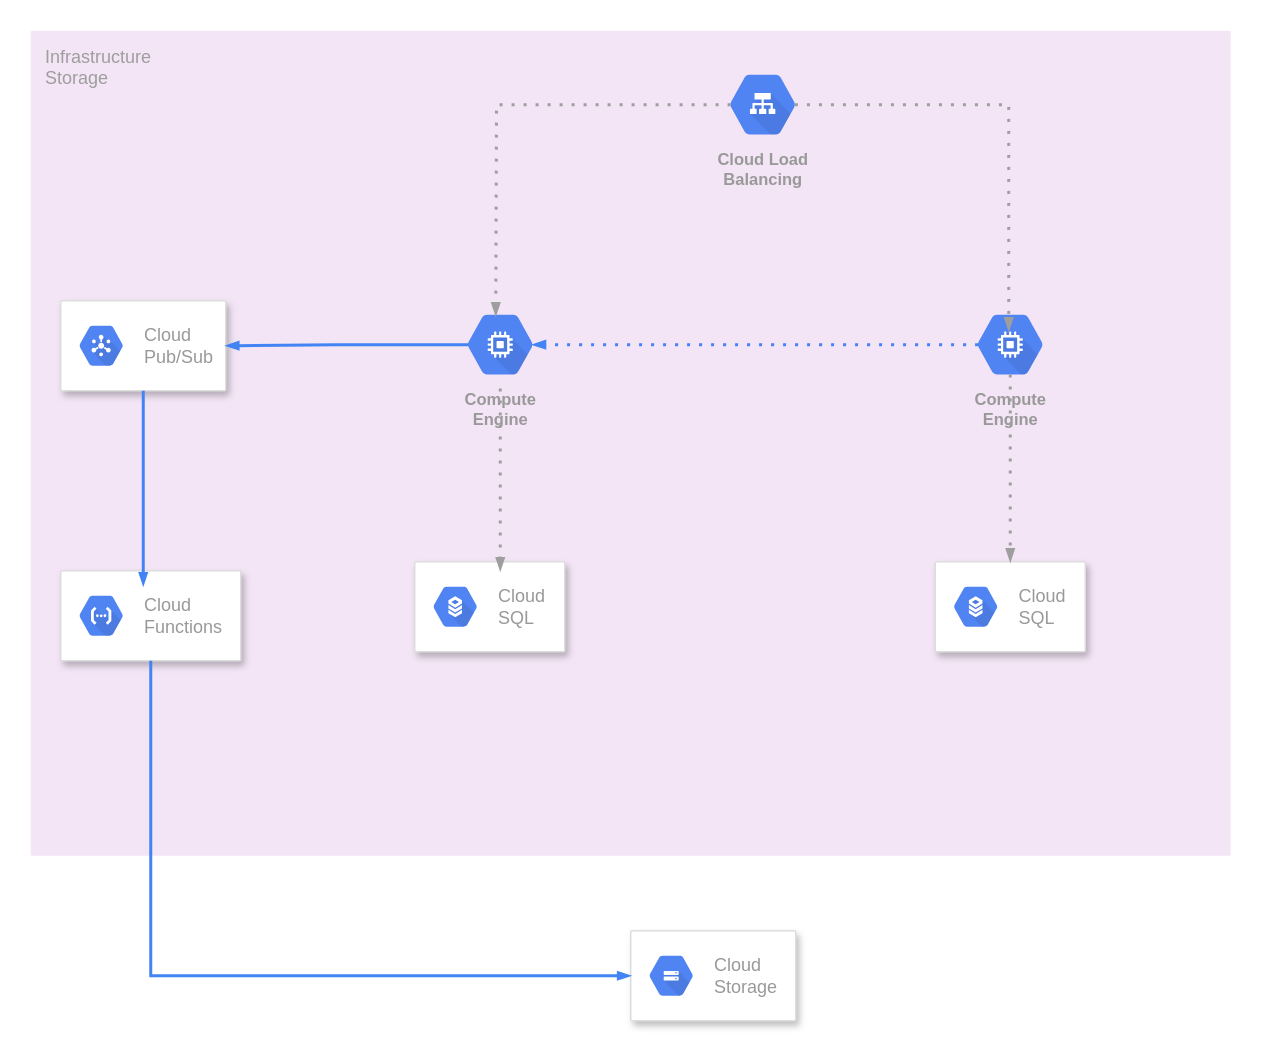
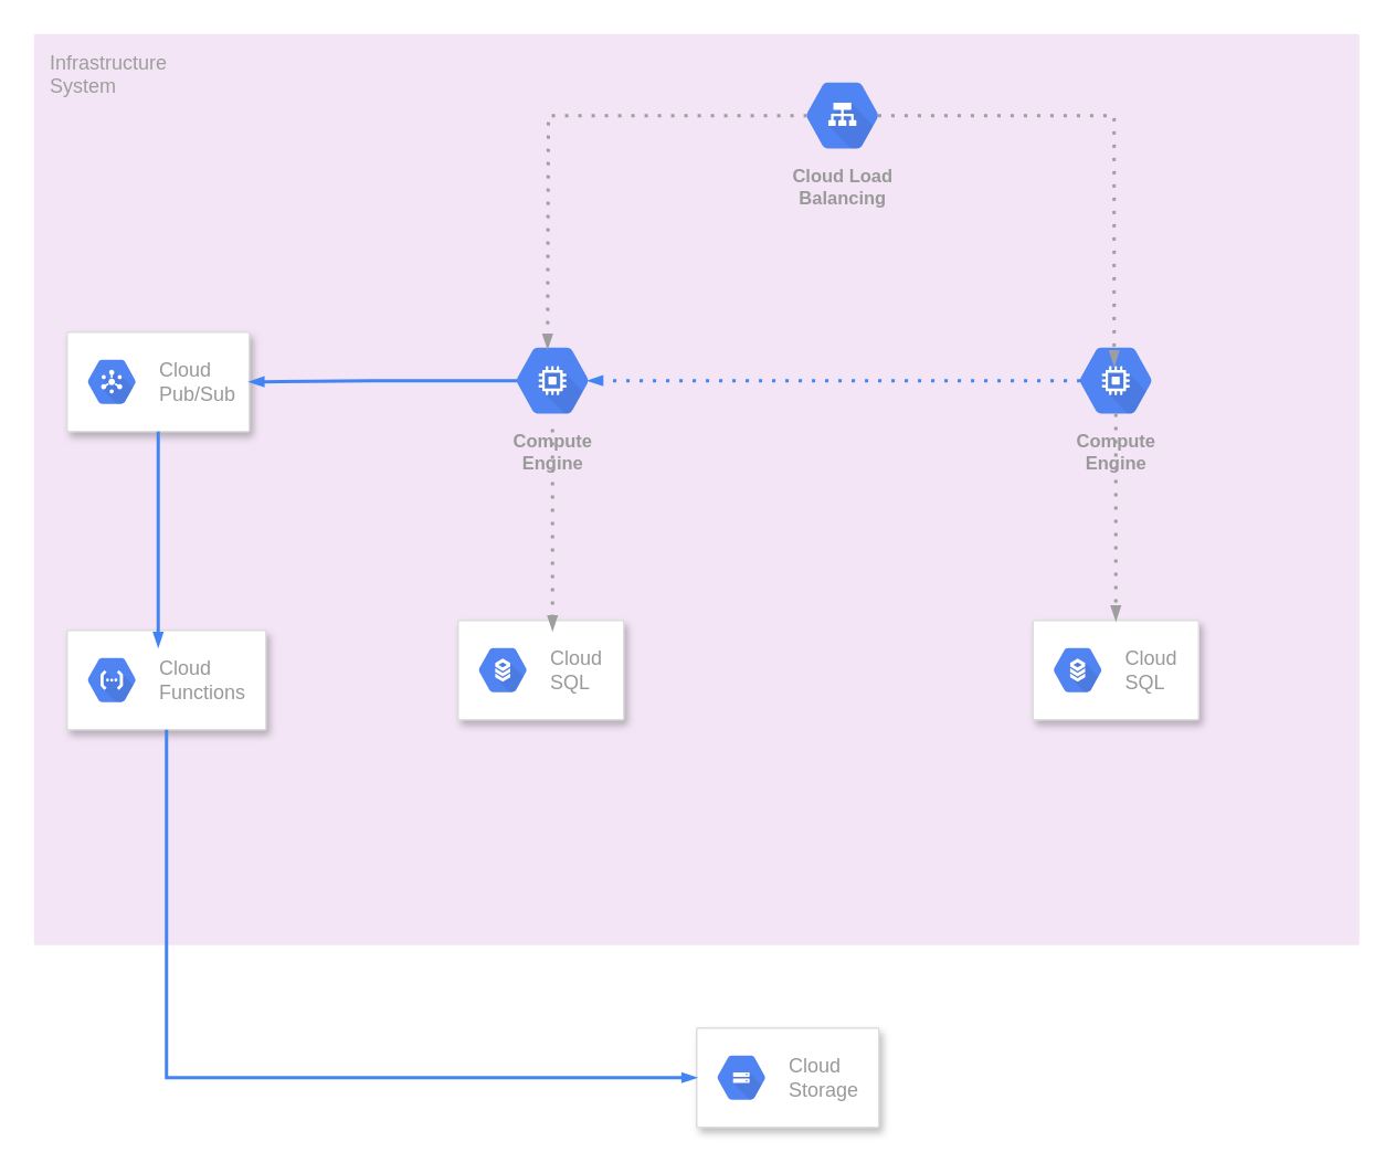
  <mxCell id="0" />
  <mxCell id="1" parent="0" />
- <mxCell id="2" value="Infrastructure&#10;Storage" style="points=[[0,0,0],[0.25,0,0],[0.5,0,0],[0.75,0,0],[1,0,0],[1,0.25,0],[1,0.5,0],[1,0.75,0],[1,1,0],[0.75,1,0],[0.5,1,0],[0.25,1,0],[0,1,0],[0,0.75,0],[0,0.5,0],[0,0.25,0]];rounded=1;absoluteArcSize=1;arcSize=2;html=1;strokeColor=none;gradientColor=none;shadow=0;dashed=0;fontSize=12;fontColor=#9E9E9E;align=left;verticalAlign=top;spacing=10;spacingTop=-4;fillColor=#F3E5F5;" vertex="1" parent="1"><mxGeometry x="20" width="800" height="550" as="geometry" y="20" /></mxCell>
+ <mxCell id="2" value="Infrastructure&#10;System" style="points=[[0,0,0],[0.25,0,0],[0.5,0,0],[0.75,0,0],[1,0,0],[1,0.25,0],[1,0.5,0],[1,0.75,0],[1,1,0],[0.75,1,0],[0.5,1,0],[0.25,1,0],[0,1,0],[0,0.75,0],[0,0.5,0],[0,0.25,0]];rounded=1;absoluteArcSize=1;arcSize=2;html=1;strokeColor=none;gradientColor=none;shadow=0;dashed=0;fontSize=12;fontColor=#9E9E9E;align=left;verticalAlign=top;spacing=10;spacingTop=-4;fillColor=#F3E5F5;" vertex="1" parent="1"><mxGeometry x="20" width="800" height="550" as="geometry" y="20" /></mxCell>
  <mxCell id="3" value="Cloud Load&#10;Balancing" style="html=1;fillColor=#5184F3;strokeColor=none;verticalAlign=top;labelPosition=center;verticalLabelPosition=bottom;align=center;spacingTop=-6;fontSize=11;fontStyle=1;fontColor=#999999;shape=mxgraph.gcp2.hexIcon;prIcon=cloud_load_balancing" vertex="1" parent="1"><mxGeometry x="475" y="40" width="66" height="58.5" as="geometry" /></mxCell>
  <mxCell id="4" value="Compute&#10;Engine" style="html=1;fillColor=#5184F3;strokeColor=none;verticalAlign=top;labelPosition=center;verticalLabelPosition=bottom;align=center;spacingTop=-6;fontSize=11;fontStyle=1;fontColor=#999999;shape=mxgraph.gcp2.hexIcon;prIcon=compute_engine" vertex="1" parent="1"><mxGeometry x="300" y="200" width="66" height="58.5" as="geometry" /></mxCell>
  <mxCell id="5" value="Compute&#10;Engine" style="html=1;fillColor=#5184F3;strokeColor=none;verticalAlign=top;labelPosition=center;verticalLabelPosition=bottom;align=center;spacingTop=-6;fontSize=11;fontStyle=1;fontColor=#999999;shape=mxgraph.gcp2.hexIcon;prIcon=compute_engine" vertex="1" parent="1"><mxGeometry x="640" y="200" width="66" height="58.5" as="geometry" /></mxCell>
  <mxCell id="6" value="" style="strokeColor=#dddddd;shadow=1;strokeWidth=1;rounded=1;absoluteArcSize=1;arcSize=2;" vertex="1" parent="1"><mxGeometry x="276" y="374" width="100" height="60" as="geometry" /></mxCell>
  <mxCell id="7" value="Cloud&#10;SQL" style="dashed=0;connectable=0;html=1;fillColor=#5184F3;strokeColor=none;shape=mxgraph.gcp2.hexIcon;prIcon=cloud_sql;part=1;labelPosition=right;verticalLabelPosition=middle;align=left;verticalAlign=middle;spacingLeft=5;fontColor=#999999;fontSize=12;" vertex="1" parent="6"><mxGeometry y="0.5" width="44" height="39" relative="1" as="geometry"><mxPoint x="5" y="-19.5" as="offset" /></mxGeometry></mxCell>
  <mxCell id="8" value="" style="strokeColor=#dddddd;shadow=1;strokeWidth=1;rounded=1;absoluteArcSize=1;arcSize=2;" vertex="1" parent="1"><mxGeometry x="623" y="374" width="100" height="60" as="geometry" /></mxCell>
  <mxCell id="9" value="Cloud&#10;SQL" style="dashed=0;connectable=0;html=1;fillColor=#5184F3;strokeColor=none;shape=mxgraph.gcp2.hexIcon;prIcon=cloud_sql;part=1;labelPosition=right;verticalLabelPosition=middle;align=left;verticalAlign=middle;spacingLeft=5;fontColor=#999999;fontSize=12;" vertex="1" parent="8"><mxGeometry y="0.5" width="44" height="39" relative="1" as="geometry"><mxPoint x="5" y="-19.5" as="offset" /></mxGeometry></mxCell>
  <mxCell id="10" value="" style="edgeStyle=orthogonalEdgeStyle;fontSize=12;html=1;endArrow=blockThin;endFill=1;rounded=0;strokeWidth=2;endSize=4;startSize=4;dashed=1;dashPattern=1 3;strokeColor=#9E9E9E;" edge="1" parent="1" source="4"><mxGeometry width="100" relative="1" as="geometry"><mxPoint x="340" y="380" as="sourcePoint" /><mxPoint x="333" y="380" as="targetPoint" /></mxGeometry></mxCell>
  <mxCell id="11" value="" style="edgeStyle=orthogonalEdgeStyle;fontSize=12;html=1;endArrow=blockThin;endFill=1;rounded=0;strokeWidth=2;endSize=4;startSize=4;dashed=1;dashPattern=1 3;strokeColor=#9E9E9E;exitX=0.175;exitY=0.5;exitDx=0;exitDy=0;exitPerimeter=0;" edge="1" parent="1" source="3"><mxGeometry width="100" relative="1" as="geometry"><mxPoint x="340" y="380" as="sourcePoint" /><mxPoint x="330" y="210" as="targetPoint" /></mxGeometry></mxCell>
  <mxCell id="12" value="" style="edgeStyle=orthogonalEdgeStyle;fontSize=12;html=1;endArrow=blockThin;endFill=1;rounded=0;strokeWidth=2;endSize=4;startSize=4;dashed=1;dashPattern=1 3;strokeColor=#9E9E9E;exitX=0.825;exitY=0.5;exitDx=0;exitDy=0;exitPerimeter=0;entryX=0.485;entryY=0.342;entryDx=0;entryDy=0;entryPerimeter=0;" edge="1" parent="1" source="3" target="5"><mxGeometry width="100" relative="1" as="geometry"><mxPoint x="340" y="380" as="sourcePoint" /><mxPoint x="440" y="380" as="targetPoint" /></mxGeometry></mxCell>
  <mxCell id="13" value="" style="edgeStyle=orthogonalEdgeStyle;fontSize=12;html=1;endArrow=blockThin;endFill=1;rounded=0;strokeWidth=2;endSize=4;startSize=4;dashed=1;dashPattern=1 3;strokeColor=#9E9E9E;exitX=0.5;exitY=0.84;exitDx=0;exitDy=0;exitPerimeter=0;" edge="1" parent="1" source="5" target="8"><mxGeometry width="100" relative="1" as="geometry"><mxPoint x="340" y="380" as="sourcePoint" /><mxPoint x="440" y="380" as="targetPoint" /></mxGeometry></mxCell>
  <mxCell id="14" value="" style="strokeColor=#dddddd;shadow=1;strokeWidth=1;rounded=1;absoluteArcSize=1;arcSize=2;" vertex="1" parent="1"><mxGeometry x="40" y="200" width="110" height="60" as="geometry" /></mxCell>
  <mxCell id="15" value="Cloud&#10;Pub/Sub" style="dashed=0;connectable=0;html=1;fillColor=#5184F3;strokeColor=none;shape=mxgraph.gcp2.hexIcon;prIcon=cloud_pubsub;part=1;labelPosition=right;verticalLabelPosition=middle;align=left;verticalAlign=middle;spacingLeft=5;fontColor=#999999;fontSize=12;" vertex="1" parent="14"><mxGeometry y="0.5" width="44" height="39" relative="1" as="geometry"><mxPoint x="5" y="-19.5" as="offset" /></mxGeometry></mxCell>
  <mxCell id="16" value="" style="strokeColor=#dddddd;shadow=1;strokeWidth=1;rounded=1;absoluteArcSize=1;arcSize=2;" vertex="1" parent="1"><mxGeometry x="40" y="380" width="120" height="60" as="geometry" /></mxCell>
  <mxCell id="17" value="Cloud&#10;Functions" style="dashed=0;connectable=0;html=1;fillColor=#5184F3;strokeColor=none;shape=mxgraph.gcp2.hexIcon;prIcon=cloud_functions;part=1;labelPosition=right;verticalLabelPosition=middle;align=left;verticalAlign=middle;spacingLeft=5;fontColor=#999999;fontSize=12;" vertex="1" parent="16"><mxGeometry y="0.5" width="44" height="39" relative="1" as="geometry"><mxPoint x="5" y="-19.5" as="offset" /></mxGeometry></mxCell>
  <mxCell id="18" value="" style="strokeColor=#dddddd;shadow=1;strokeWidth=1;rounded=1;absoluteArcSize=1;arcSize=2;" vertex="1" parent="1"><mxGeometry x="420" y="620" width="110" height="60" as="geometry" /></mxCell>
  <mxCell id="19" value="Cloud&#10;Storage" style="dashed=0;connectable=0;html=1;fillColor=#5184F3;strokeColor=none;shape=mxgraph.gcp2.hexIcon;prIcon=cloud_storage;part=1;labelPosition=right;verticalLabelPosition=middle;align=left;verticalAlign=middle;spacingLeft=5;fontColor=#999999;fontSize=12;" vertex="1" parent="18"><mxGeometry y="0.5" width="44" height="39" relative="1" as="geometry"><mxPoint x="5" y="-19.5" as="offset" /></mxGeometry></mxCell>
  <mxCell id="20" value="" style="edgeStyle=orthogonalEdgeStyle;fontSize=12;html=1;endArrow=blockThin;endFill=1;rounded=0;strokeWidth=2;endSize=4;startSize=4;dashed=1;dashPattern=1 3;strokeColor=#4284F3;exitX=0.175;exitY=0.5;exitDx=0;exitDy=0;exitPerimeter=0;entryX=0.825;entryY=0.5;entryDx=0;entryDy=0;entryPerimeter=0;" edge="1" parent="1" source="5" target="4"><mxGeometry width="100" relative="1" as="geometry"><mxPoint x="340" y="380" as="sourcePoint" /><mxPoint x="440" y="380" as="targetPoint" /></mxGeometry></mxCell>
  <mxCell id="21" value="" style="edgeStyle=orthogonalEdgeStyle;fontSize=12;html=1;endArrow=blockThin;endFill=1;rounded=0;strokeWidth=2;endSize=4;startSize=4;dashed=0;strokeColor=#4284F3;exitX=0.175;exitY=0.5;exitDx=0;exitDy=0;exitPerimeter=0;entryX=1;entryY=0.5;entryDx=0;entryDy=0;" edge="1" parent="1" source="4" target="14"><mxGeometry width="100" relative="1" as="geometry"><mxPoint x="340" y="380" as="sourcePoint" /><mxPoint x="440" y="380" as="targetPoint" /></mxGeometry></mxCell>
  <mxCell id="22" value="" style="edgeStyle=orthogonalEdgeStyle;fontSize=12;html=1;endArrow=blockThin;endFill=1;rounded=0;strokeWidth=2;endSize=4;startSize=4;dashed=0;strokeColor=#4284F3;exitX=0.5;exitY=1;exitDx=0;exitDy=0;" edge="1" parent="1" source="14"><mxGeometry width="100" relative="1" as="geometry"><mxPoint x="340" y="380" as="sourcePoint" /><mxPoint x="95" y="390" as="targetPoint" /></mxGeometry></mxCell>
  <mxCell id="23" value="" style="edgeStyle=orthogonalEdgeStyle;fontSize=12;html=1;endArrow=blockThin;endFill=1;rounded=0;strokeWidth=2;endSize=4;startSize=4;dashed=0;strokeColor=#4284F3;exitX=0.5;exitY=1;exitDx=0;exitDy=0;entryX=0;entryY=0.5;entryDx=0;entryDy=0;" edge="1" parent="1" source="16" target="18"><mxGeometry width="100" relative="1" as="geometry"><mxPoint x="340" y="380" as="sourcePoint" /><mxPoint x="440" y="380" as="targetPoint" /></mxGeometry></mxCell>
